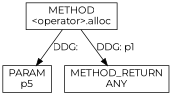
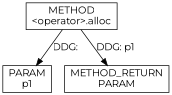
  digraph {
    fontname=Montserrat
    node [fontname=Montserrat shape=rect]
    edge [fontname=Montserrat]
    n1 [label=<METHOD<BR/>&lt;operator&gt;.alloc>]
-   n2 [label=<PARAM<BR/>p5>]
-   n3 [label=<METHOD_RETURN<BR/>ANY>]
+   n2 [label=<PARAM<BR/>p1>]
+   n3 [label=<METHOD_RETURN<BR/>PARAM>]
    n1 -> n2 [label="DDG: "]
    n1 -> n3 [label="DDG: p1"]
  }
